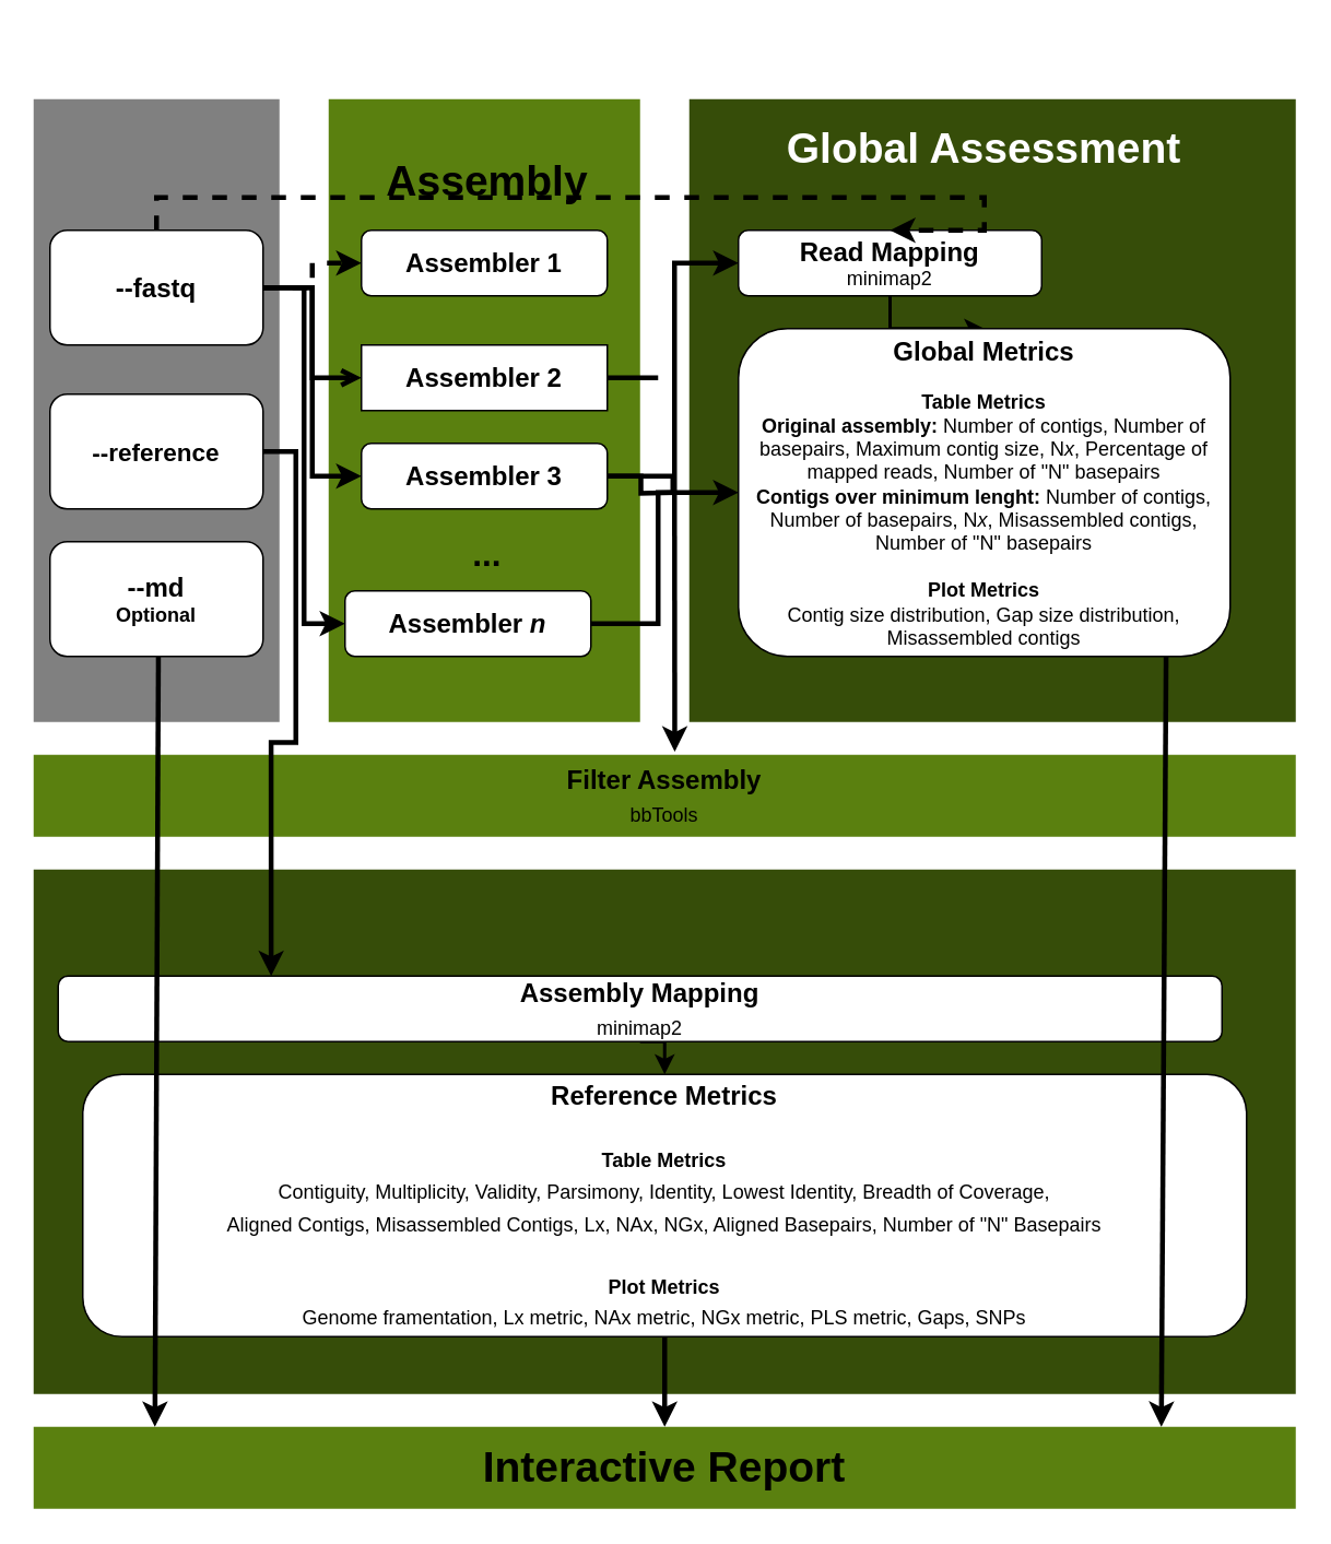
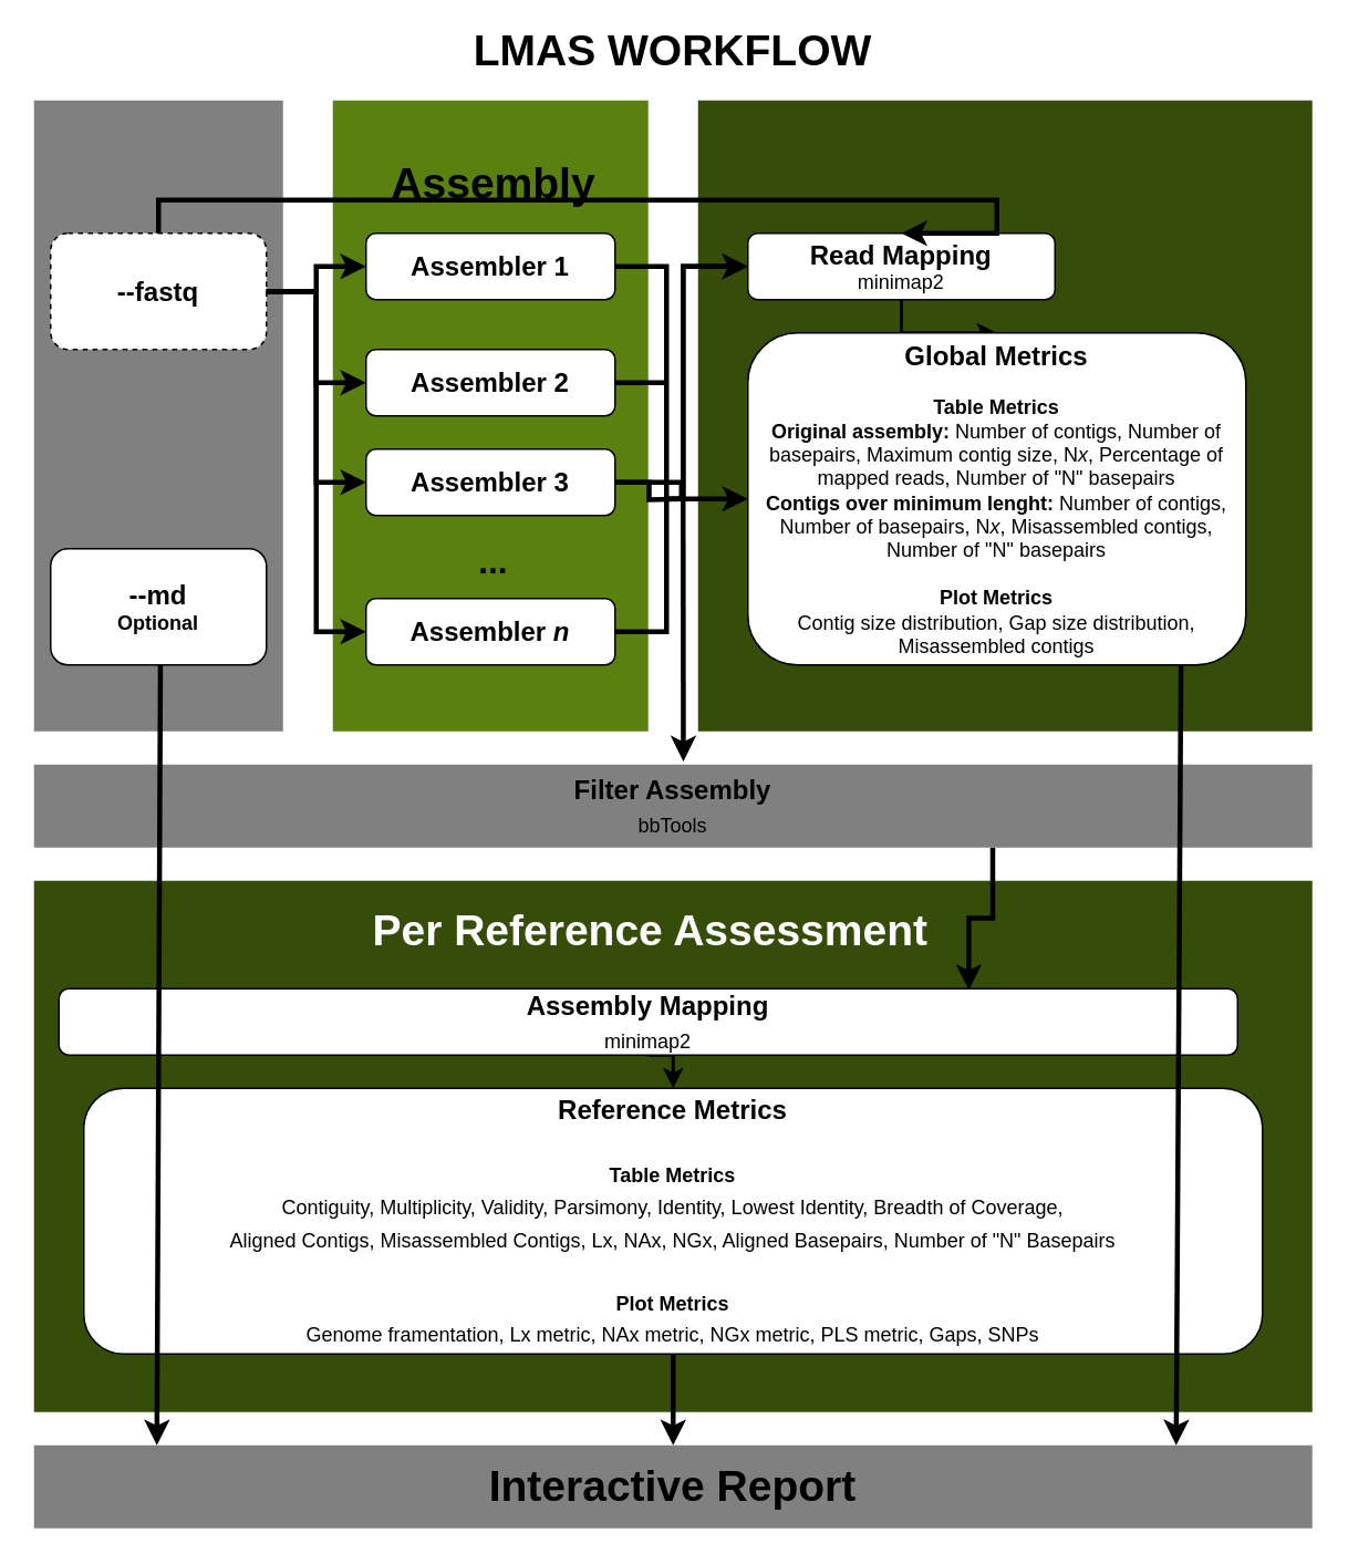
  <mxCell id="0" />
  <mxCell id="1" parent="0" />
  <mxCell id="2" value="" style="rounded=0;whiteSpace=wrap;html=1;fontSize=16;fontColor=#FFFFFF;fillColor=#364D09;strokeColor=none;" parent="1" vertex="1"><mxGeometry x="20" y="530" width="770" height="320" as="geometry" /></mxCell>
+ <mxCell id="3" value="LMAS WORKFLOW" style="text;html=1;strokeColor=none;fillColor=none;align=center;verticalAlign=middle;whiteSpace=wrap;rounded=0;fontSize=26;fontStyle=1" parent="1" vertex="1"><mxGeometry x="265" y="20" width="280" height="20" as="geometry" /></mxCell>
  <mxCell id="4" value="" style="rounded=0;whiteSpace=wrap;html=1;fillColor=#808080;strokeColor=none;" parent="1" vertex="1"><mxGeometry x="20" y="60" width="150" height="380" as="geometry" /></mxCell>
- <mxCell id="5" value="&lt;b style=&quot;font-size: 16px&quot;&gt;--fastq&lt;/b&gt;" style="rounded=1;whiteSpace=wrap;html=1;verticalAlign=middle;" parent="1" vertex="1"><mxGeometry x="30" y="140" width="130" height="70" as="geometry" /></mxCell>
- <mxCell id="6" value="&lt;b style=&quot;font-size: 15px&quot;&gt;--reference&lt;/b&gt;&lt;b&gt;&lt;br&gt;&lt;/b&gt;" style="rounded=1;whiteSpace=wrap;html=1;" parent="1" vertex="1"><mxGeometry x="30" y="240" width="130" height="70" as="geometry" /></mxCell>
+ <mxCell id="5" value="&lt;b style=&quot;font-size: 16px&quot;&gt;--fastq&lt;/b&gt;" style="rounded=1;whiteSpace=wrap;html=1;verticalAlign=middle;dashed=1;" parent="1" vertex="1"><mxGeometry x="30" y="140" width="130" height="70" as="geometry" /></mxCell>
  <mxCell id="7" value="&lt;b style=&quot;font-size: 16px&quot;&gt;--md&lt;/b&gt;&lt;i&gt;&lt;br&gt;&lt;/i&gt;&lt;b&gt;Optional&lt;br&gt;&lt;/b&gt;" style="rounded=1;whiteSpace=wrap;html=1;" parent="1" vertex="1"><mxGeometry x="30" y="330" width="130" height="70" as="geometry" /></mxCell>
  <mxCell id="8" value="" style="rounded=0;whiteSpace=wrap;html=1;strokeColor=none;fillColor=#5A800F;" parent="1" vertex="1"><mxGeometry x="200" y="60" width="190" height="380" as="geometry" /></mxCell>
  <mxCell id="9" value="&lt;b&gt;&lt;font style=&quot;font-size: 26px&quot;&gt;Assembly&lt;/font&gt;&lt;/b&gt;" style="text;html=1;strokeColor=none;fillColor=none;align=center;verticalAlign=middle;whiteSpace=wrap;rounded=0;" parent="1" vertex="1"><mxGeometry x="222" y="100" width="150" height="20" as="geometry" /></mxCell>
  <mxCell id="10" value="&lt;font style=&quot;font-size: 16px&quot;&gt;&lt;b&gt;Assembler 1&lt;/b&gt;&lt;/font&gt;" style="rounded=1;whiteSpace=wrap;html=1;" parent="1" vertex="1"><mxGeometry x="220" y="140" width="150" height="40" as="geometry" /></mxCell>
  <mxCell id="11" style="edgeStyle=orthogonalEdgeStyle;rounded=0;orthogonalLoop=1;jettySize=auto;html=1;exitX=1;exitY=0.5;exitDx=0;exitDy=0;endArrow=none;endFill=0;strokeColor=#000000;strokeWidth=3;fontColor=#FFFFFF;" edge="1" parent="1" source="12"><mxGeometry relative="1" as="geometry"><mxPoint x="401" y="230" as="targetPoint" /></mxGeometry></mxCell>
- <mxCell id="12" value="&lt;font style=&quot;font-size: 16px&quot;&gt;&lt;b&gt;Assembler 2&lt;/b&gt;&lt;/font&gt;" style="whiteSpace=wrap;html=1;rounded=0;" parent="1" vertex="1"><mxGeometry x="220" y="210" width="150" height="40" as="geometry" /></mxCell>
- <mxCell id="13" value="&lt;font style=&quot;font-size: 16px&quot;&gt;&lt;b&gt;Assembler &lt;i&gt;n&lt;/i&gt;&lt;/b&gt;&lt;/font&gt;" style="rounded=1;whiteSpace=wrap;html=1;" parent="1" vertex="1"><mxGeometry x="210" y="360" width="150" height="40" as="geometry" /></mxCell>
+ <mxCell id="12" value="&lt;font style=&quot;font-size: 16px&quot;&gt;&lt;b&gt;Assembler 2&lt;/b&gt;&lt;/font&gt;" style="rounded=1;whiteSpace=wrap;html=1;" parent="1" vertex="1"><mxGeometry x="220" y="210" width="150" height="40" as="geometry" /></mxCell>
+ <mxCell id="13" value="&lt;font style=&quot;font-size: 16px&quot;&gt;&lt;b&gt;Assembler &lt;i&gt;n&lt;/i&gt;&lt;/b&gt;&lt;/font&gt;" style="rounded=1;whiteSpace=wrap;html=1;" parent="1" vertex="1"><mxGeometry x="220" y="360" width="150" height="40" as="geometry" /></mxCell>
  <mxCell id="14" value="..." style="text;html=1;strokeColor=none;fillColor=none;align=center;verticalAlign=middle;whiteSpace=wrap;rounded=0;fontSize=21;fontStyle=1" parent="1" vertex="1"><mxGeometry x="277" y="327" width="40" height="20" as="geometry" /></mxCell>
  <mxCell id="15" value="" style="rounded=0;whiteSpace=wrap;html=1;fontSize=16;glass=0;strokeColor=none;fillColor=#364D09;" parent="1" vertex="1"><mxGeometry x="420" y="60" width="370" height="380" as="geometry" /></mxCell>
- <mxCell id="16" value="&lt;b&gt;&lt;font style=&quot;font-size: 26px&quot;&gt;Global Assessment&lt;/font&gt;&lt;/b&gt;" style="text;html=1;strokeColor=none;fillColor=none;align=center;verticalAlign=middle;whiteSpace=wrap;rounded=0;fontColor=#FFFFFF;" parent="1" vertex="1"><mxGeometry x="460" y="80" width="280" height="20" as="geometry" /></mxCell>
  <mxCell id="17" style="edgeStyle=orthogonalEdgeStyle;rounded=0;orthogonalLoop=1;jettySize=auto;html=1;exitX=0.5;exitY=1;exitDx=0;exitDy=0;entryX=0.5;entryY=0;entryDx=0;entryDy=0;fontSize=16;strokeWidth=2;" parent="1" source="18" target="19" edge="1"><mxGeometry relative="1" as="geometry" /></mxCell>
  <mxCell id="18" value="&lt;font style=&quot;font-size: 16px&quot;&gt;&lt;b&gt;Read Mapping&lt;br&gt;&lt;/b&gt;&lt;/font&gt;&lt;font style=&quot;font-size: 12px&quot;&gt;minimap2&lt;br&gt;&lt;/font&gt;" style="rounded=1;whiteSpace=wrap;html=1;" parent="1" vertex="1"><mxGeometry x="450" y="140" width="185" height="40" as="geometry" /></mxCell>
  <mxCell id="19" value="&lt;span style=&quot;font-weight: bold ; font-size: 16px&quot;&gt;Global Metrics&lt;br&gt;&lt;/span&gt;&lt;br&gt;&lt;b&gt;Table Metrics&lt;br&gt;&lt;/b&gt;&lt;font style=&quot;font-size: 12px&quot;&gt;&lt;b&gt;Original assembly:&lt;/b&gt; Number of contigs, Number of basepairs, Maximum contig size, N&lt;i&gt;x&lt;/i&gt;, Percentage of mapped reads, Number of &quot;N&quot; basepairs&lt;/font&gt;&lt;br&gt;&lt;font style=&quot;font-size: 12px&quot;&gt;&lt;span style=&quot;font-weight: bold&quot;&gt;Contigs over minimum lenght:&amp;nbsp;&lt;/span&gt;Number of contigs, Number of basepairs, N&lt;i&gt;x&lt;/i&gt;, Misassembled contigs, Number of &quot;N&quot; basepairs&lt;br&gt;&lt;br&gt;&lt;b&gt;Plot Metrics&lt;br&gt;&lt;/b&gt;Contig size distribution, Gap size distribution, Misassembled contigs&lt;/font&gt;&lt;font style=&quot;font-size: 12px&quot;&gt;&lt;br&gt;&lt;/font&gt;" style="rounded=1;whiteSpace=wrap;html=1;" parent="1" vertex="1"><mxGeometry x="450" y="200" width="300" height="200" as="geometry" /></mxCell>
- <mxCell id="21" value="&lt;b&gt;Filter Assembly&lt;/b&gt;&lt;br&gt;&lt;font style=&quot;font-size: 12px&quot;&gt;bbTools&lt;/font&gt;&lt;b&gt;&lt;br&gt;&lt;/b&gt;" style="rounded=0;whiteSpace=wrap;html=1;fontSize=16;fillColor=#5a800f;strokeColor=none;" parent="1" vertex="1"><mxGeometry x="20" y="460" width="770" height="50" as="geometry" /></mxCell>
+ <mxCell id="20" style="edgeStyle=orthogonalEdgeStyle;rounded=0;orthogonalLoop=1;jettySize=auto;html=1;exitX=0.75;exitY=1;exitDx=0;exitDy=0;entryX=0.772;entryY=0.02;entryDx=0;entryDy=0;entryPerimeter=0;fontSize=16;strokeWidth=3;" parent="1" source="21" target="25" edge="1"><mxGeometry relative="1" as="geometry" /></mxCell>
+ <mxCell id="21" value="&lt;b&gt;Filter Assembly&lt;/b&gt;&lt;br&gt;&lt;font style=&quot;font-size: 12px&quot;&gt;bbTools&lt;/font&gt;&lt;b&gt;&lt;br&gt;&lt;/b&gt;" style="rounded=0;whiteSpace=wrap;html=1;fontSize=16;fillColor=#808080;strokeColor=none;" parent="1" vertex="1"><mxGeometry x="20" y="460" width="770" height="50" as="geometry" /></mxCell>
  <mxCell id="22" style="edgeStyle=orthogonalEdgeStyle;rounded=0;orthogonalLoop=1;jettySize=auto;html=1;exitX=0.5;exitY=1;exitDx=0;exitDy=0;strokeWidth=3;fontSize=16;" parent="1" source="23" target="30" edge="1"><mxGeometry relative="1" as="geometry" /></mxCell>
  <mxCell id="23" value="&lt;span style=&quot;font-weight: bold&quot;&gt;Reference Metrics&lt;br&gt;&lt;/span&gt;&lt;br&gt;&lt;font style=&quot;font-size: 12px&quot;&gt;&lt;b&gt;Table Metrics&lt;br&gt;&lt;/b&gt;&lt;/font&gt;&lt;span style=&quot;font-size: 12px&quot;&gt;Contiguity, Multiplicity, Validity, Parsimony, Identity, Lowest Identity, Breadth of Coverage, &lt;br&gt;Aligned Contigs, Misassembled Contigs, Lx, NAx, NGx, Aligned Basepairs, Number of &quot;N&quot; Basepairs&lt;br&gt;&lt;/span&gt;&lt;br&gt;&lt;span style=&quot;font-size: 12px&quot;&gt;&lt;b&gt;Plot Metrics&lt;/b&gt;&lt;br&gt;Genome framentation, Lx metric, NAx metric, NGx metric, PLS metric, Gaps, SNPs&lt;/span&gt;&lt;font style=&quot;font-size: 12px&quot;&gt;&lt;br&gt;&lt;/font&gt;" style="rounded=1;whiteSpace=wrap;html=1;fontSize=16;" parent="1" vertex="1"><mxGeometry x="50" y="655" width="710" height="160" as="geometry" /></mxCell>
  <mxCell id="24" style="edgeStyle=orthogonalEdgeStyle;rounded=0;orthogonalLoop=1;jettySize=auto;html=1;exitX=0.5;exitY=1;exitDx=0;exitDy=0;entryX=0.5;entryY=0;entryDx=0;entryDy=0;fontSize=16;strokeWidth=2;" parent="1" source="25" target="23" edge="1"><mxGeometry relative="1" as="geometry" /></mxCell>
  <mxCell id="25" value="&lt;font&gt;&lt;b&gt;Assembly Mapping&lt;br&gt;&lt;/b&gt;&lt;/font&gt;&lt;font style=&quot;font-size: 12px&quot;&gt;minimap2&lt;/font&gt;&lt;b&gt;&lt;br&gt;&lt;/b&gt;" style="rounded=1;whiteSpace=wrap;html=1;fontSize=16;" parent="1" vertex="1"><mxGeometry x="35" y="595" width="710" height="40" as="geometry" /></mxCell>
- <mxCell id="27" style="edgeStyle=orthogonalEdgeStyle;rounded=0;orthogonalLoop=1;jettySize=auto;html=1;exitX=1;exitY=0.5;exitDx=0;exitDy=0;fontSize=16;strokeWidth=3;entryX=0.183;entryY=0;entryDx=0;entryDy=0;entryPerimeter=0;" parent="1" source="6" edge="1" target="25"><mxGeometry relative="1" as="geometry"><mxPoint x="180" y="590" as="targetPoint" /></mxGeometry></mxCell>
+ <mxCell id="26" value="&lt;b&gt;&lt;font style=&quot;font-size: 26px&quot;&gt;Per Reference Assessment&lt;/font&gt;&lt;/b&gt;" style="text;html=1;strokeColor=none;fillColor=none;align=center;verticalAlign=middle;whiteSpace=wrap;rounded=0;fontColor=#FFFFFF;" parent="1" vertex="1"><mxGeometry x="220" y="550" width="343" height="20" as="geometry" /></mxCell>
  <mxCell id="28" style="edgeStyle=orthogonalEdgeStyle;rounded=0;orthogonalLoop=1;jettySize=auto;html=1;exitX=1;exitY=0.5;exitDx=0;exitDy=0;entryX=0;entryY=0.5;entryDx=0;entryDy=0;strokeWidth=3;fontSize=16;" parent="1" source="5" target="13" edge="1"><mxGeometry relative="1" as="geometry" /></mxCell>
- <mxCell id="30" value="&lt;b&gt;&lt;span style=&quot;font-size: 26px&quot;&gt;Interactive Report&lt;/span&gt;&lt;br&gt;&lt;/b&gt;" style="rounded=0;whiteSpace=wrap;html=1;fontSize=16;fillColor=#5a800f;strokeColor=none;" parent="1" vertex="1"><mxGeometry x="20" y="870" width="770" height="50" as="geometry" /></mxCell>
+ <mxCell id="29" style="edgeStyle=orthogonalEdgeStyle;rounded=0;orthogonalLoop=1;jettySize=auto;html=1;exitX=1;exitY=0.5;exitDx=0;exitDy=0;entryX=0;entryY=0.5;entryDx=0;entryDy=0;strokeWidth=3;fontSize=16;" parent="1" source="10" target="18" edge="1"><mxGeometry relative="1" as="geometry"><Array as="points"><mxPoint x="401" y="160" /><mxPoint x="401" y="300" /><mxPoint x="411" y="300" /><mxPoint x="411" y="160" /></Array></mxGeometry></mxCell>
+ <mxCell id="30" value="&lt;b&gt;&lt;span style=&quot;font-size: 26px&quot;&gt;Interactive Report&lt;/span&gt;&lt;br&gt;&lt;/b&gt;" style="rounded=0;whiteSpace=wrap;html=1;fontSize=16;fillColor=#808080;strokeColor=none;" parent="1" vertex="1"><mxGeometry x="20" y="870" width="770" height="50" as="geometry" /></mxCell>
  <mxCell id="31" value="" style="endArrow=classic;html=1;strokeWidth=3;fontSize=16;exitX=0.893;exitY=1.004;exitDx=0;exitDy=0;exitPerimeter=0;" parent="1" edge="1"><mxGeometry width="50" height="50" relative="1" as="geometry"><mxPoint x="710.9" y="400" as="sourcePoint" /><mxPoint x="708" y="870" as="targetPoint" /></mxGeometry></mxCell>
  <mxCell id="32" value="" style="endArrow=classic;html=1;strokeWidth=3;fontSize=16;exitX=0.893;exitY=1.004;exitDx=0;exitDy=0;exitPerimeter=0;" parent="1" edge="1"><mxGeometry width="50" height="50" relative="1" as="geometry"><mxPoint x="96.15" y="400" as="sourcePoint" /><mxPoint x="94" y="870" as="targetPoint" /></mxGeometry></mxCell>
  <mxCell id="33" style="edgeStyle=orthogonalEdgeStyle;rounded=0;orthogonalLoop=1;jettySize=auto;html=1;exitX=1;exitY=0.5;exitDx=0;exitDy=0;entryX=0;entryY=0.5;entryDx=0;entryDy=0;strokeWidth=3;fontSize=16;" parent="1" source="13" target="18" edge="1"><mxGeometry relative="1" as="geometry"><Array as="points"><mxPoint x="401" y="380" /><mxPoint x="401" y="300" /><mxPoint x="411" y="300" /><mxPoint x="411" y="160" /></Array></mxGeometry></mxCell>
  <mxCell id="34" value="" style="endArrow=classic;html=1;strokeWidth=3;fontSize=16;entryX=0.508;entryY=-0.038;entryDx=0;entryDy=0;entryPerimeter=0;" parent="1" target="21" edge="1"><mxGeometry width="50" height="50" relative="1" as="geometry"><mxPoint x="411" y="300" as="sourcePoint" /><mxPoint x="321" y="320" as="targetPoint" /><Array as="points" /></mxGeometry></mxCell>
- <mxCell id="35" style="edgeStyle=orthogonalEdgeStyle;rounded=0;orthogonalLoop=1;jettySize=auto;html=1;exitX=0.5;exitY=0;exitDx=0;exitDy=0;entryX=0.5;entryY=0;entryDx=0;entryDy=0;strokeWidth=3;fontSize=16;dashed=1;" parent="1" source="5" target="18" edge="1"><mxGeometry relative="1" as="geometry"><Array as="points"><mxPoint x="95" y="120" /><mxPoint x="600" y="120" /></Array></mxGeometry></mxCell>
+ <mxCell id="35" style="edgeStyle=orthogonalEdgeStyle;rounded=0;orthogonalLoop=1;jettySize=auto;html=1;exitX=0.5;exitY=0;exitDx=0;exitDy=0;entryX=0.5;entryY=0;entryDx=0;entryDy=0;strokeWidth=3;fontSize=16;" parent="1" source="5" target="18" edge="1"><mxGeometry relative="1" as="geometry"><Array as="points"><mxPoint x="95" y="120" /><mxPoint x="600" y="120" /></Array></mxGeometry></mxCell>
  <mxCell id="36" style="edgeStyle=orthogonalEdgeStyle;rounded=0;orthogonalLoop=1;jettySize=auto;html=1;exitX=1;exitY=0.5;exitDx=0;exitDy=0;strokeColor=#000000;strokeWidth=3;fontColor=#FFFFFF;endArrow=none;endFill=0;" edge="1" parent="1" source="38"><mxGeometry relative="1" as="geometry"><mxPoint x="411" y="300" as="targetPoint" /></mxGeometry></mxCell>
  <mxCell id="37" style="edgeStyle=orthogonalEdgeStyle;rounded=0;orthogonalLoop=1;jettySize=auto;html=1;exitX=1;exitY=0.5;exitDx=0;exitDy=0;endArrow=classic;endFill=1;strokeColor=#000000;strokeWidth=3;fontColor=#FFFFFF;" edge="1" parent="1" source="38" target="19"><mxGeometry relative="1" as="geometry" /></mxCell>
  <mxCell id="38" value="&lt;font style=&quot;font-size: 16px&quot;&gt;&lt;b&gt;Assembler 3&lt;/b&gt;&lt;/font&gt;" style="rounded=1;whiteSpace=wrap;html=1;" parent="1" vertex="1"><mxGeometry x="220" y="270" width="150" height="40" as="geometry" /></mxCell>
  <mxCell id="39" style="edgeStyle=orthogonalEdgeStyle;rounded=0;orthogonalLoop=1;jettySize=auto;html=1;exitX=1;exitY=0.5;exitDx=0;exitDy=0;entryX=0;entryY=0.5;entryDx=0;entryDy=0;strokeWidth=3;" parent="1" source="5" target="38" edge="1"><mxGeometry relative="1" as="geometry" /></mxCell>
- <mxCell id="40" style="edgeStyle=orthogonalEdgeStyle;rounded=0;orthogonalLoop=1;jettySize=auto;html=1;exitX=1;exitY=0.5;exitDx=0;exitDy=0;entryX=0;entryY=0.5;entryDx=0;entryDy=0;strokeColor=#000000;strokeWidth=3;dashed=1;" edge="1" parent="1" source="5" target="10"><mxGeometry relative="1" as="geometry" /></mxCell>
- <mxCell id="41" style="edgeStyle=orthogonalEdgeStyle;rounded=0;orthogonalLoop=1;jettySize=auto;html=1;exitX=1;exitY=0.5;exitDx=0;exitDy=0;strokeColor=#000000;strokeWidth=3;endArrow=open;" edge="1" parent="1" source="5" target="12"><mxGeometry relative="1" as="geometry" /></mxCell>
+ <mxCell id="40" style="edgeStyle=orthogonalEdgeStyle;rounded=0;orthogonalLoop=1;jettySize=auto;html=1;exitX=1;exitY=0.5;exitDx=0;exitDy=0;entryX=0;entryY=0.5;entryDx=0;entryDy=0;strokeColor=#000000;strokeWidth=3;" edge="1" parent="1" source="5" target="10"><mxGeometry relative="1" as="geometry" /></mxCell>
+ <mxCell id="41" style="edgeStyle=orthogonalEdgeStyle;rounded=0;orthogonalLoop=1;jettySize=auto;html=1;exitX=1;exitY=0.5;exitDx=0;exitDy=0;strokeColor=#000000;strokeWidth=3;" edge="1" parent="1" source="5" target="12"><mxGeometry relative="1" as="geometry" /></mxCell>
